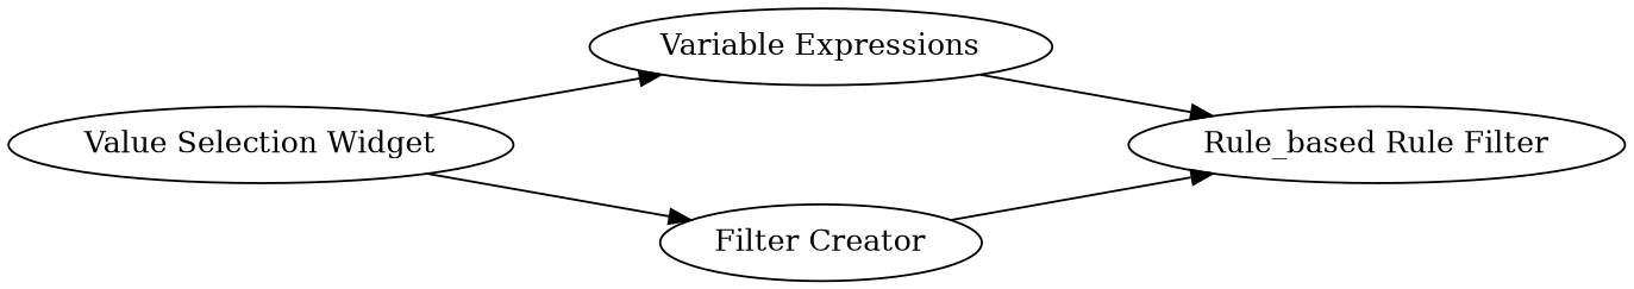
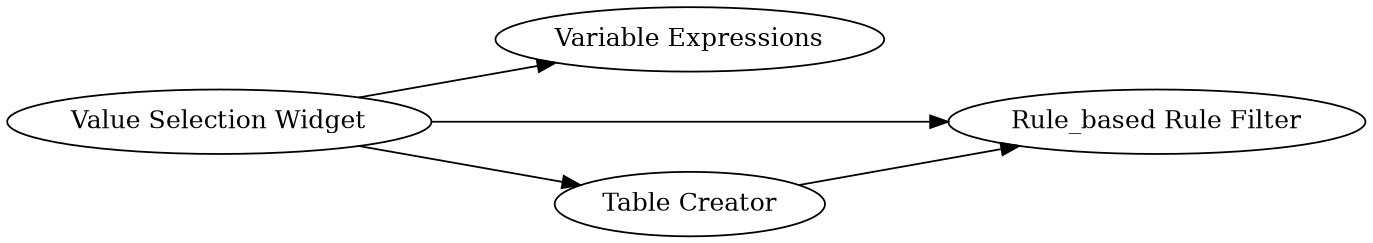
  digraph {
    rankdir=LR
    n1 [label="Variable Expressions"]
    n2 [label="Rule_based Rule Filter"]
-   n3 [label="Filter Creator"]
+   n3 [label="Table Creator"]
    n4 [label="Value Selection Widget"]
-   n1 -> n2
+   n4 -> n2
    n3 -> n2
    n4 -> n1
    n4 -> n3
  }
